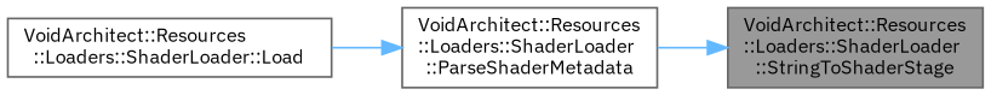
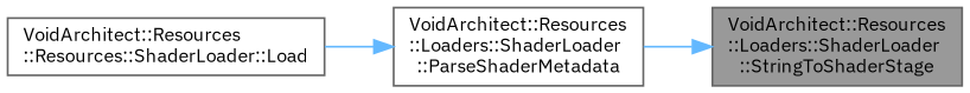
  digraph {
    rankdir=RL
    fontname="IBM Plex Sans"
    node [color=grey40 fillcolor=white fontname="IBM Plex Sans" fontsize=10 shape=box style=filled]
    edge [color=steelblue1 dir=back fontname="IBM Plex Sans" fontsize=10 labelfontname=Helvetica labelfontsize=10 style=solid]
    n1 [color=gray40 fillcolor=grey60 fontcolor=black height=0.2 label="VoidArchitect::Resources\l::Loaders::ShaderLoader\l::StringToShaderStage" width=0.4]
    n2 [height=0.2 label="VoidArchitect::Resources\l::Loaders::ShaderLoader\l::ParseShaderMetadata" width=0.4]
-   n3 [height=0.2 label="VoidArchitect::Resources\l::Loaders::ShaderLoader::Load" width=0.4]
+   n3 [height=0.2 label="VoidArchitect::Resources\l::Resources::ShaderLoader::Load" width=0.4]
    n1 -> n2
    n2 -> n3
  }
